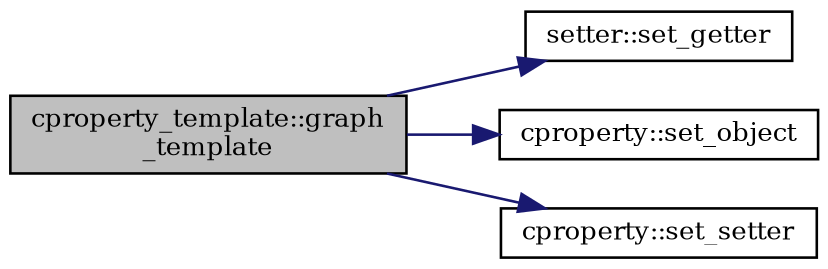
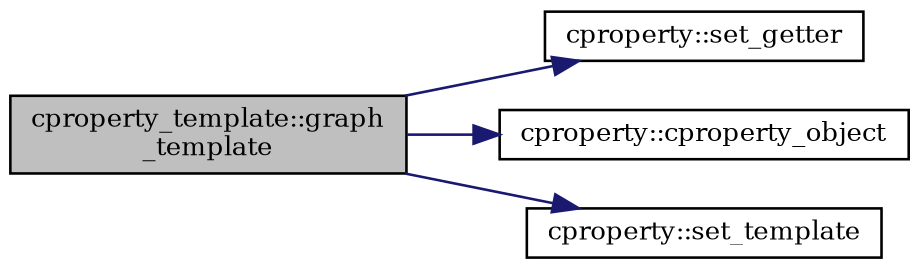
  digraph {
    fontname="DejaVu Serif"
    rankdir=LR
    node [color=black fillcolor=white fontname="DejaVu Serif" fontsize=10 shape=record style=filled]
    edge [color=midnightblue fontname="DejaVu Serif" fontsize=10 labelfontname=Helvetica labelfontsize=10 style=solid]
    n1 [fillcolor=grey75 fontcolor=black height=0.2 label="cproperty_template::graph\l_template" width=0.4]
-   n2 [height=0.2 label="setter::set_getter" width=0.4]
-   n3 [height=0.2 label="cproperty::set_object" width=0.4]
-   n4 [height=0.2 label="cproperty::set_setter" width=0.4]
+   n2 [height=0.2 label="cproperty::set_getter" width=0.4]
+   n3 [height=0.2 label="cproperty::cproperty_object" width=0.4]
+   n4 [height=0.2 label="cproperty::set_template" width=0.4]
    n1 -> n2
    n1 -> n3
    n1 -> n4
  }
